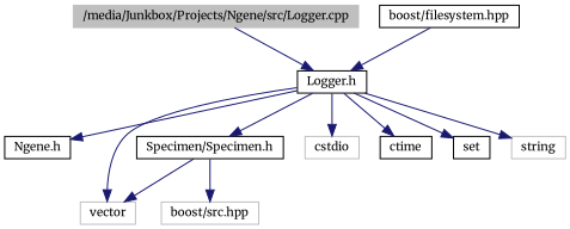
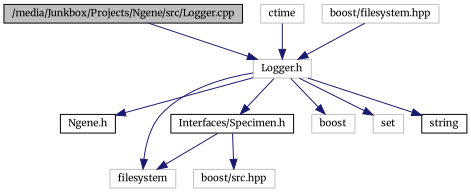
  digraph {
    fontname=Merriweather
    node [color=grey75 fillcolor=white fontname=Merriweather fontsize=10 shape=record style=filled]
    edge [color=midnightblue fontname=Merriweather fontsize=10 labelfontname="FreeSans.ttf" labelfontsize=10 style=solid]
-   n1 [fillcolor=grey75 fontcolor=black height=0.2 label="/media/Junkbox/Projects/Ngene/src/Logger.cpp" width=0.4]
-   n2 [color=black height=0.2 label="Logger.h" width=0.4]
+   n1 [color=black fillcolor=grey75 fontcolor=black height=0.2 label="/media/Junkbox/Projects/Ngene/src/Logger.cpp" width=0.4]
+   n2 [height=0.2 label="Logger.h" width=0.4]
    n3 [color=black height=0.2 label="Ngene.h" width=0.4]
-   n4 [color=black height=0.2 label="Specimen/Specimen.h" width=0.4]
-   n5 [height=0.2 label=vector width=0.4]
-   n6 [height=0.2 label=cstdio width=0.4]
-   n7 [color=black height=0.2 label=ctime width=0.4]
-   n8 [color=black height=0.2 label=set width=0.4]
-   n9 [height=0.2 label=string width=0.4]
+   n4 [color=black height=0.2 label="Interfaces/Specimen.h" width=0.4]
+   n5 [height=0.2 label=filesystem width=0.4]
+   n6 [height=0.2 label=boost width=0.4]
+   n7 [height=0.2 label=ctime width=0.4]
+   n8 [height=0.2 label=set width=0.4]
+   n9 [color=black height=0.2 label=string width=0.4]
    n10 [height=0.2 label="boost/src.hpp" width=0.4]
-   n11 [color=black height=0.2 label="boost/filesystem.hpp" width=0.4]
+   n11 [height=0.2 label="boost/filesystem.hpp" width=0.4]
    n1 -> n2
    n2 -> n3
    n2 -> n4
    n2 -> n5
    n2 -> n6
-   n2 -> n7
+   n7 -> n2
    n2 -> n8
    n2 -> n9
    n4 -> n5
    n4 -> n10
    n11 -> n2
  }
